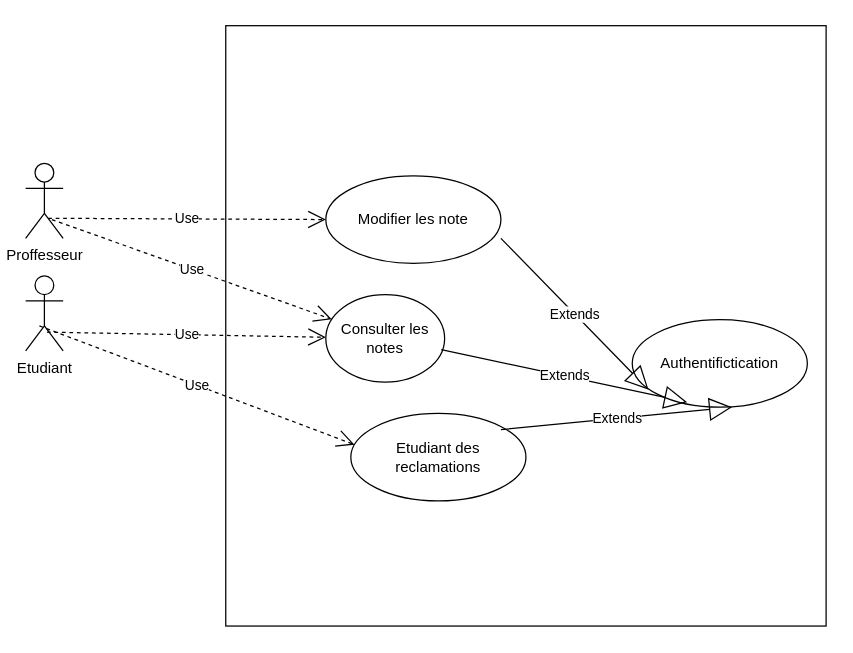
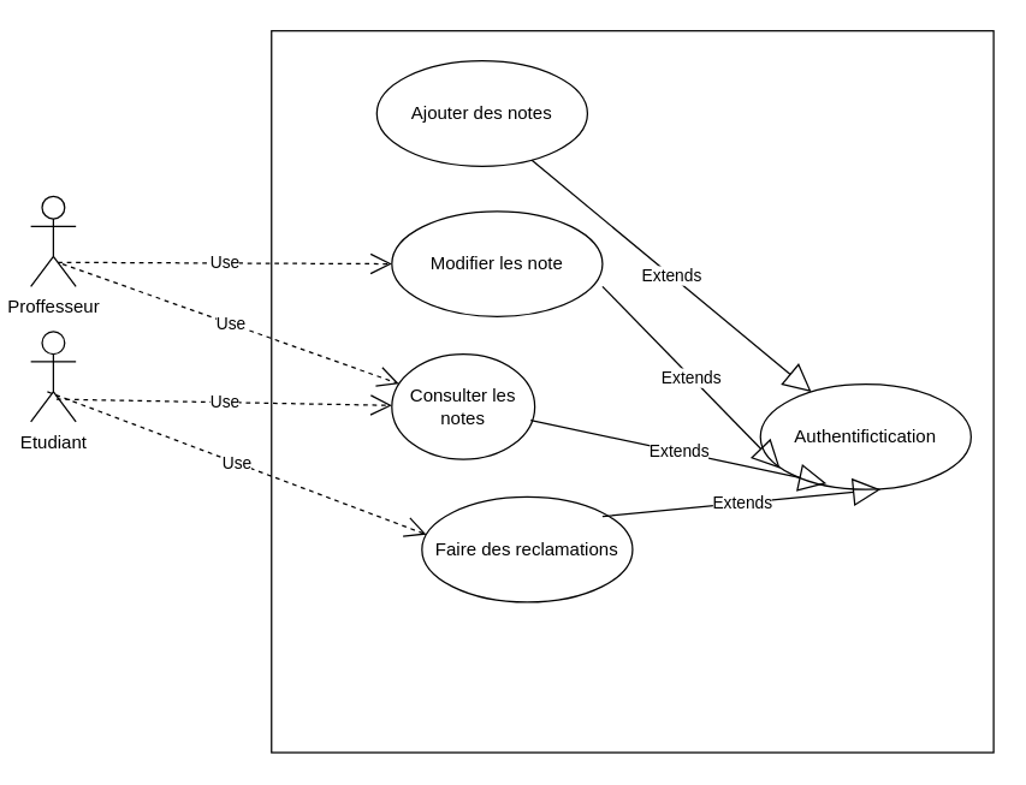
  <mxCell id="0" />
  <mxCell id="1" parent="0" />
  <mxCell id="2" value="" style="whiteSpace=wrap;html=1;aspect=fixed;" vertex="1" parent="1"><mxGeometry x="180" y="20" width="480" height="480" as="geometry" /></mxCell>
  <mxCell id="3" value="Proffesseur" style="shape=umlActor;verticalLabelPosition=bottom;verticalAlign=top;html=1;" vertex="1" parent="1"><mxGeometry x="20" y="130" width="30" height="60" as="geometry" /></mxCell>
+ <mxCell id="4" value="Ajouter des notes" style="ellipse;whiteSpace=wrap;html=1;" vertex="1" parent="1"><mxGeometry x="250" y="40" width="140" height="70" as="geometry" /></mxCell>
  <mxCell id="5" value="Modifier les note" style="ellipse;whiteSpace=wrap;html=1;" vertex="1" parent="1"><mxGeometry x="260" y="140" width="140" height="70" as="geometry" /></mxCell>
  <mxCell id="6" value="Consulter les notes" style="ellipse;whiteSpace=wrap;html=1;" vertex="1" parent="1"><mxGeometry x="260" y="235" width="95" height="70" as="geometry" /></mxCell>
- <mxCell id="7" value="Etudiant des reclamations" style="ellipse;whiteSpace=wrap;html=1;" vertex="1" parent="1"><mxGeometry x="280" y="330" width="140" height="70" as="geometry" /></mxCell>
+ <mxCell id="7" value="Faire des reclamations" style="ellipse;whiteSpace=wrap;html=1;" vertex="1" parent="1"><mxGeometry x="280" y="330" width="140" height="70" as="geometry" /></mxCell>
  <mxCell id="8" value="Authentifictication" style="ellipse;whiteSpace=wrap;html=1;" vertex="1" parent="1"><mxGeometry x="505" y="255" width="140" height="70" as="geometry" /></mxCell>
  <mxCell id="9" value="Etudiant" style="shape=umlActor;verticalLabelPosition=bottom;verticalAlign=top;html=1;" vertex="1" parent="1"><mxGeometry x="20" y="220" width="30" height="60" as="geometry" /></mxCell>
  <mxCell id="10" value="Use" style="endArrow=open;endSize=12;dashed=1;html=1;rounded=0;entryX=0;entryY=0.5;entryDx=0;entryDy=0;exitX=0.6;exitY=0.733;exitDx=0;exitDy=0;exitPerimeter=0;" edge="1" parent="1" source="3" target="5"><mxGeometry width="160" relative="1" as="geometry"><mxPoint x="70" y="223" as="sourcePoint" /><mxPoint x="329" y="160" as="targetPoint" /><Array as="points" /></mxGeometry></mxCell>
  <mxCell id="11" value="Use" style="endArrow=open;endSize=12;dashed=1;html=1;rounded=0;exitX=0.7;exitY=0.75;exitDx=0;exitDy=0;exitPerimeter=0;" edge="1" parent="1" source="3" target="6"><mxGeometry width="160" relative="1" as="geometry"><mxPoint x="48" y="184" as="sourcePoint" /><mxPoint x="280" y="185" as="targetPoint" /><Array as="points" /></mxGeometry></mxCell>
  <mxCell id="12" value="Use" style="endArrow=open;endSize=12;dashed=1;html=1;rounded=0;exitX=0.367;exitY=0.667;exitDx=0;exitDy=0;exitPerimeter=0;entryX=0.021;entryY=0.357;entryDx=0;entryDy=0;entryPerimeter=0;" edge="1" parent="1" source="9" target="7"><mxGeometry width="160" relative="1" as="geometry"><mxPoint x="41" y="280" as="sourcePoint" /><mxPoint x="280" y="352" as="targetPoint" /><Array as="points" /></mxGeometry></mxCell>
  <mxCell id="13" value="Use" style="endArrow=open;endSize=12;dashed=1;html=1;rounded=0;exitX=0.567;exitY=0.75;exitDx=0;exitDy=0;exitPerimeter=0;" edge="1" parent="1" source="9" target="6"><mxGeometry width="160" relative="1" as="geometry"><mxPoint x="50" y="270" as="sourcePoint" /><mxPoint x="292" y="345" as="targetPoint" /><Array as="points" /></mxGeometry></mxCell>
+ <mxCell id="14" value="Extends" style="endArrow=block;endSize=16;endFill=0;html=1;rounded=0;exitX=0.736;exitY=0.943;exitDx=0;exitDy=0;exitPerimeter=0;" edge="1" parent="1" source="4" target="8"><mxGeometry width="160" relative="1" as="geometry"><mxPoint x="360" y="120" as="sourcePoint" /><mxPoint x="520" y="120" as="targetPoint" /><Array as="points" /></mxGeometry></mxCell>
  <mxCell id="15" value="Extends" style="endArrow=block;endSize=16;endFill=0;html=1;rounded=0;exitX=0.736;exitY=0.943;exitDx=0;exitDy=0;exitPerimeter=0;entryX=0.093;entryY=0.8;entryDx=0;entryDy=0;entryPerimeter=0;" edge="1" parent="1" target="8"><mxGeometry width="160" relative="1" as="geometry"><mxPoint x="400" y="190" as="sourcePoint" /><mxPoint x="552" y="282" as="targetPoint" /><Array as="points" /></mxGeometry></mxCell>
  <mxCell id="16" value="Extends" style="endArrow=block;endSize=16;endFill=0;html=1;rounded=0;exitX=0.971;exitY=0.629;exitDx=0;exitDy=0;exitPerimeter=0;entryX=0.314;entryY=0.943;entryDx=0;entryDy=0;entryPerimeter=0;" edge="1" parent="1" source="6" target="8"><mxGeometry width="160" relative="1" as="geometry"><mxPoint x="410" y="270" as="sourcePoint" /><mxPoint x="562" y="362" as="targetPoint" /><Array as="points" /></mxGeometry></mxCell>
  <mxCell id="17" value="Extends" style="endArrow=block;endSize=16;endFill=0;html=1;rounded=0;exitX=0.971;exitY=0.629;exitDx=0;exitDy=0;exitPerimeter=0;entryX=0.571;entryY=1;entryDx=0;entryDy=0;entryPerimeter=0;" edge="1" parent="1" target="8"><mxGeometry width="160" relative="1" as="geometry"><mxPoint x="400" y="343" as="sourcePoint" /><mxPoint x="538" y="320" as="targetPoint" /><Array as="points" /></mxGeometry></mxCell>
